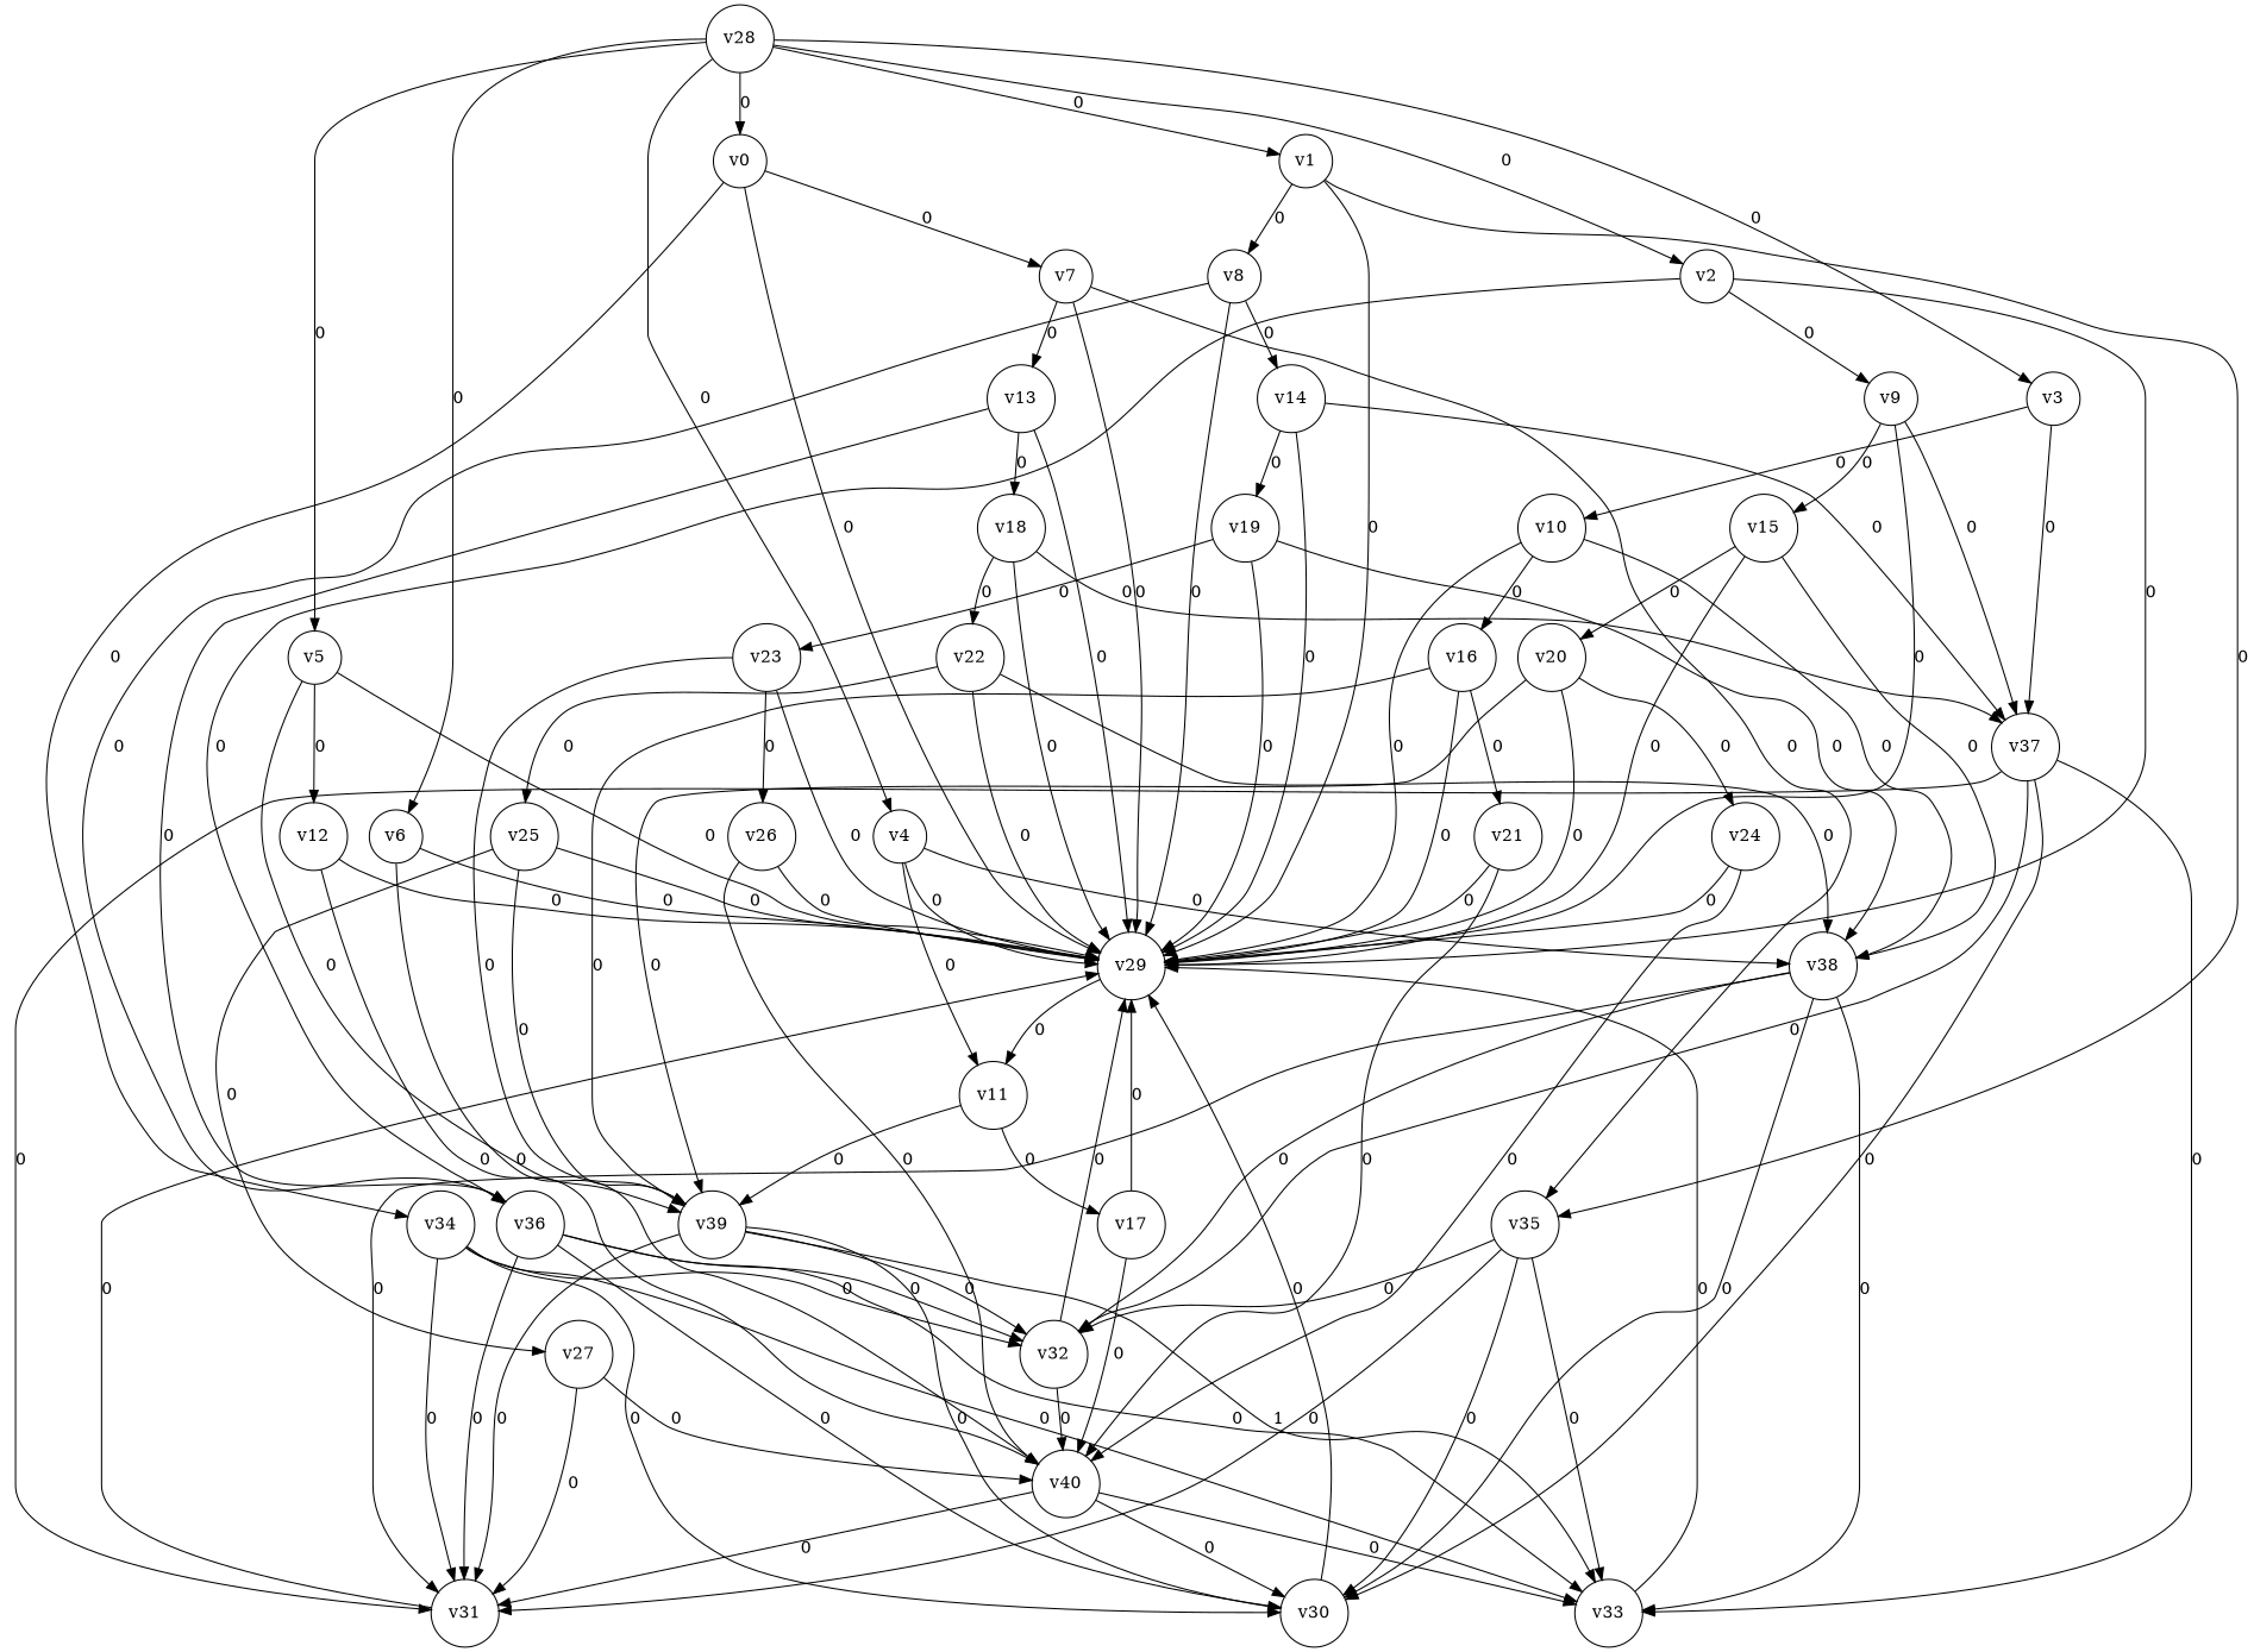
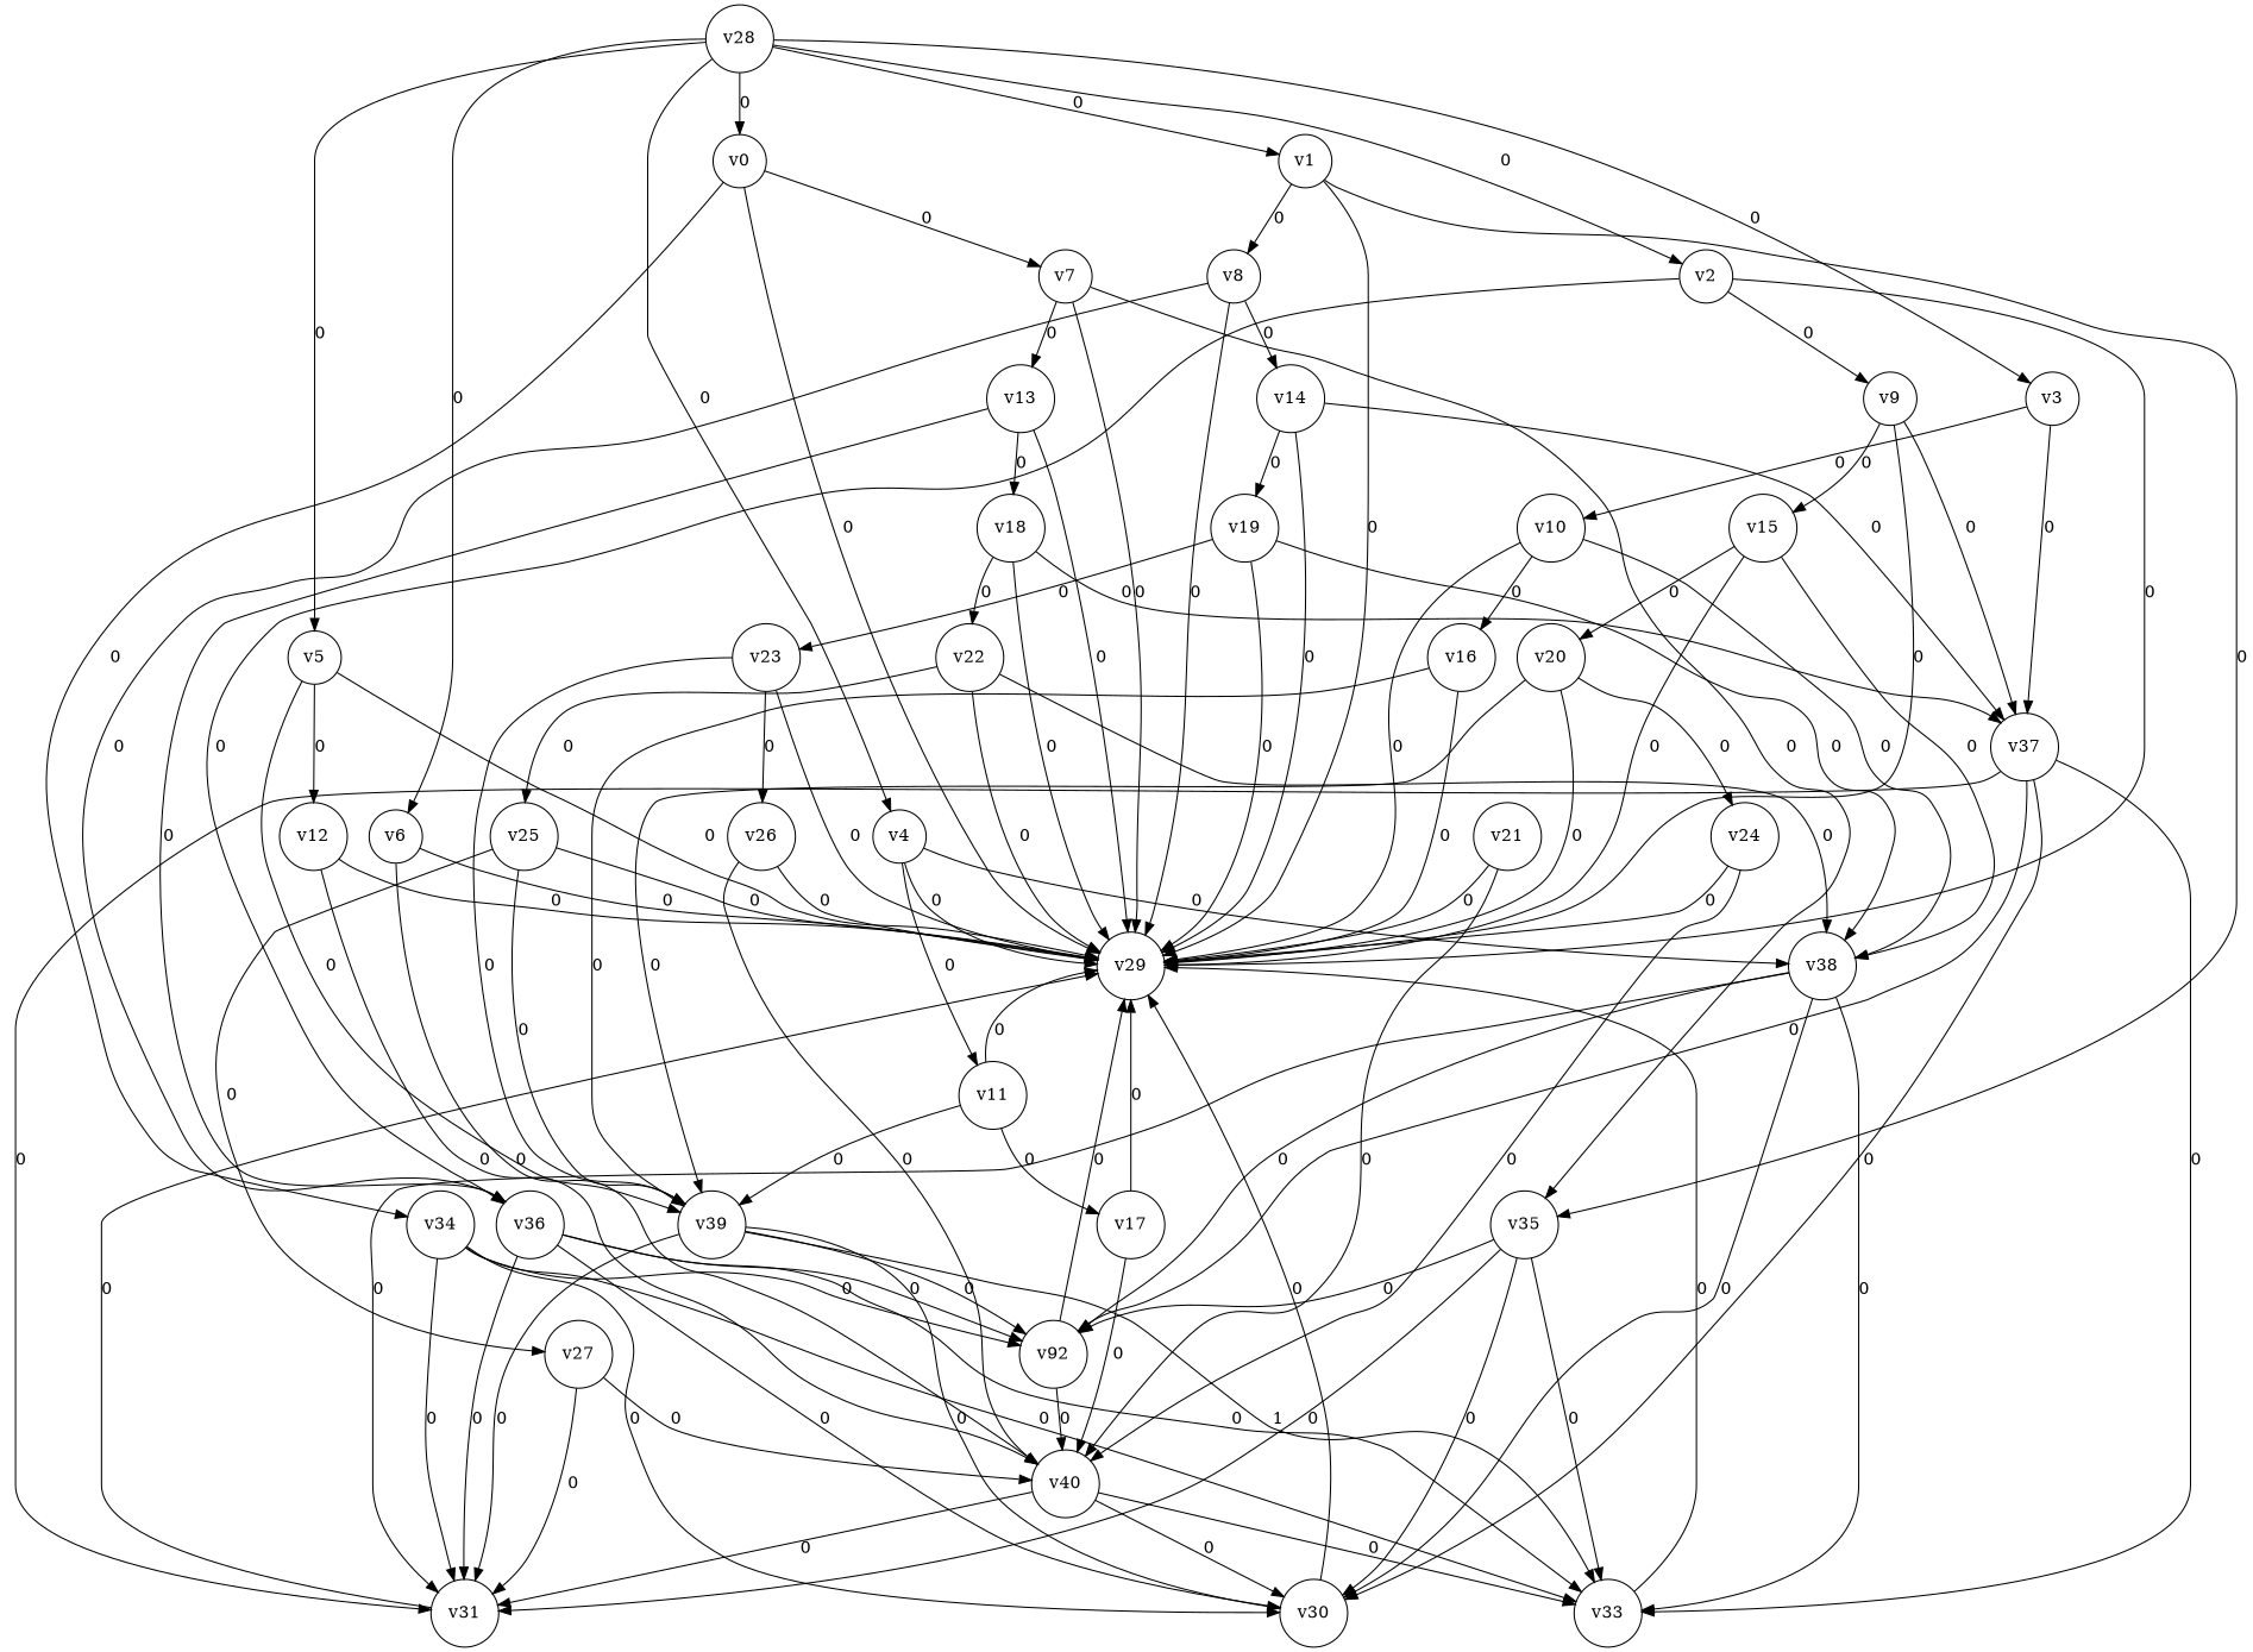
  digraph {
    node [shape=circle]
    n1 [label=v0]
    n2 [label=v7]
    n3 [label=v29]
    n4 [label=v34]
    n5 [label=v35]
    n6 [label=v13]
    n7 [label=v30]
    n8 [label=v31]
-   n9 [label=v32]
+   n9 [label=v92]
    n10 [label=v33]
    n11 [label=v1]
    n12 [label=v8]
    n13 [label=v36]
    n14 [label=v14]
    n15 [label=v2]
    n16 [label=v9]
    n17 [label=v37]
    n18 [label=v15]
    n19 [label=v3]
    n20 [label=v10]
    n21 [label=v38]
    n22 [label=v16]
    n23 [label=v4]
    n24 [label=v11]
    n25 [label=v39]
    n26 [label=v17]
    n27 [label=v5]
    n28 [label=v12]
    n29 [label=v40]
    n30 [label=v6]
    n31 [label=v18]
    n32 [label=v19]
    n33 [label=v20]
    n34 [label=v21]
    n35 [label=v22]
    n36 [label=v23]
    n37 [label=v24]
    n38 [label=v25]
    n39 [label=v26]
    n40 [label=v27]
    n41 [label=v28]
    n1 -> n2 [label=0]
    n1 -> n3 [label=0]
    n1 -> n4 [label=0]
    n2 -> n3 [label=0]
    n2 -> n5 [label=0]
    n2 -> n6 [label=0]
    n4 -> n7 [label=0]
    n4 -> n8 [label=0]
    n4 -> n9 [label=0]
    n4 -> n10 [label=0]
    n5 -> n7 [label=0]
    n5 -> n8 [label=0]
    n5 -> n9 [label=0]
    n5 -> n10 [label=0]
    n6 -> n3 [label=0]
    n6 -> n13 [label=0]
    n6 -> n31 [label=0]
    n7 -> n3 [label=0]
    n8 -> n3 [label=0]
    n9 -> n3 [label=0]
    n9 -> n29 [label=0]
    n10 -> n3 [label=0]
    n11 -> n3 [label=0]
    n11 -> n5 [label=0]
    n11 -> n12 [label=0]
    n12 -> n3 [label=0]
    n12 -> n13 [label=0]
    n12 -> n14 [label=0]
    n13 -> n7 [label=0]
    n13 -> n8 [label=0]
    n13 -> n9 [label=0]
    n13 -> n10 [label=0]
    n14 -> n3 [label=0]
    n14 -> n17 [label=0]
    n14 -> n32 [label=0]
    n15 -> n3 [label=0]
    n15 -> n13 [label=0]
    n15 -> n16 [label=0]
    n16 -> n3 [label=0]
    n16 -> n17 [label=0]
    n16 -> n18 [label=0]
    n17 -> n7 [label=0]
    n17 -> n8 [label=0]
    n17 -> n9 [label=0]
    n17 -> n10 [label=0]
    n18 -> n3 [label=0]
    n18 -> n21 [label=0]
    n18 -> n33 [label=0]
    n19 -> n17 [label=0]
    n19 -> n20 [label=0]
    n20 -> n3 [label=0]
    n20 -> n21 [label=0]
    n20 -> n22 [label=0]
    n21 -> n7 [label=0]
    n21 -> n8 [label=0]
    n21 -> n9 [label=0]
    n21 -> n10 [label=0]
    n22 -> n3 [label=0]
    n22 -> n25 [label=0]
-   n22 -> n34 [label=0]
    n23 -> n3 [label=0]
    n23 -> n21 [label=0]
    n23 -> n24 [label=0]
-   n3 -> n24 [label=0]
+   n24 -> n3 [label=0]
    n24 -> n25 [label=0]
    n24 -> n26 [label=0]
    n25 -> n7 [label=0]
    n25 -> n8 [label=0]
    n25 -> n9 [label=0]
    n25 -> n10 [label=1]
    n26 -> n3 [label=0]
    n26 -> n29 [label=0]
    n27 -> n3 [label=0]
    n27 -> n25 [label=0]
    n27 -> n28 [label=0]
    n28 -> n3 [label=0]
    n28 -> n29 [label=0]
    n29 -> n7 [label=0]
    n29 -> n8 [label=0]
    n29 -> n10 [label=0]
    n30 -> n3 [label=0]
    n30 -> n29 [label=0]
    n31 -> n3 [label=0]
    n31 -> n17 [label=0]
    n31 -> n35 [label=0]
    n32 -> n3 [label=0]
    n32 -> n21 [label=0]
    n32 -> n36 [label=0]
    n33 -> n3 [label=0]
    n33 -> n25 [label=0]
    n33 -> n37 [label=0]
    n34 -> n3 [label=0]
    n34 -> n29 [label=0]
    n35 -> n3 [label=0]
    n35 -> n21 [label=0]
    n35 -> n38 [label=0]
    n36 -> n3 [label=0]
    n36 -> n25 [label=0]
    n36 -> n39 [label=0]
    n37 -> n3 [label=0]
    n37 -> n29 [label=0]
    n38 -> n3 [label=0]
    n38 -> n25 [label=0]
    n38 -> n40 [label=0]
    n39 -> n3 [label=0]
    n39 -> n29 [label=0]
    n40 -> n8 [label=0]
    n40 -> n29 [label=0]
    n41 -> n1 [label=0]
    n41 -> n11 [label=0]
    n41 -> n15 [label=0]
    n41 -> n19 [label=0]
    n41 -> n23 [label=0]
    n41 -> n27 [label=0]
    n41 -> n30 [label=0]
  }
